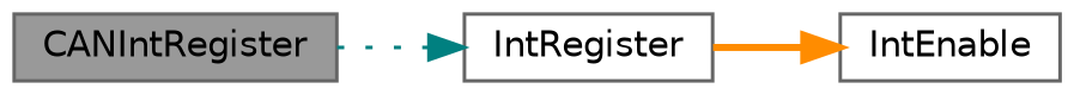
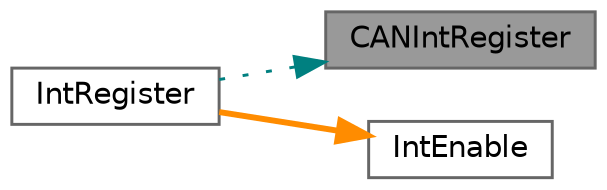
  digraph {
    rankdir=LR
    node [color=grey40 fillcolor=white fontname=Helvetica fontsize=10 shape=box style=filled]
    edge [fontname=Helvetica fontsize=10 labelfontname=Helvetica labelfontsize=10]
    n1 [color=gray40 fillcolor=grey60 fontcolor=black height=0.2 label=CANIntRegister width=0.4]
    n2 [height=0.2 label=IntRegister width=0.4]
    n3 [height=0.2 label=IntEnable width=0.4]
-   n1 -> n2 [color=teal style=dotted]
+   n2 -> n1 [color=teal style=dotted]
    n2 -> n3 [color=darkorange style=bold]
  }
